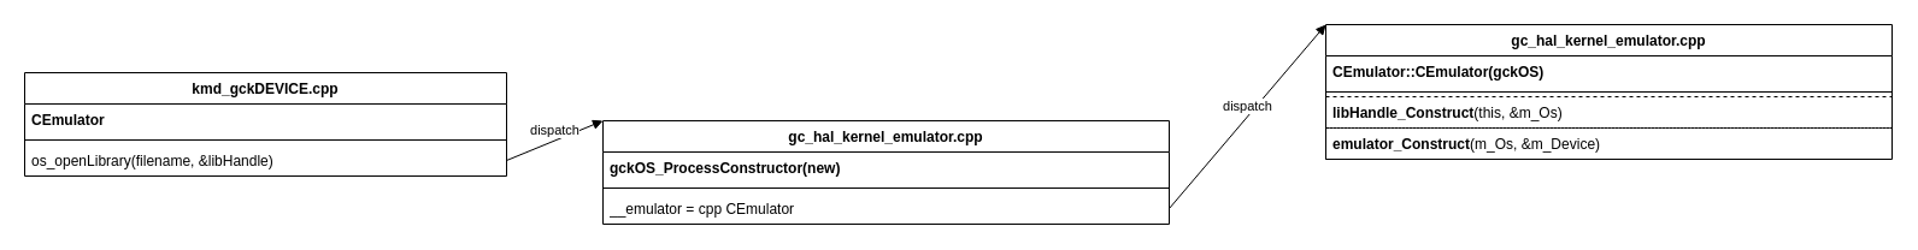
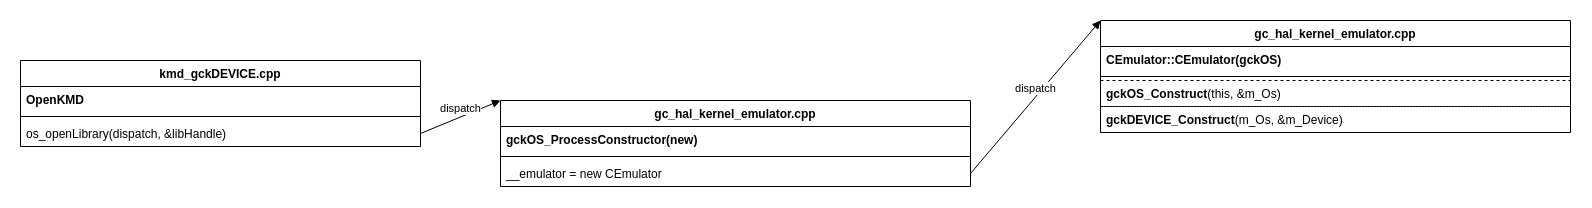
  <mxCell id="0" />
  <mxCell id="1" parent="0" />
  <mxCell id="2" value="kmd_gckDEVICE.cpp" style="swimlane;fontStyle=1;align=center;verticalAlign=top;childLayout=stackLayout;horizontal=1;startSize=26;horizontalStack=0;resizeParent=1;resizeParentMax=0;resizeLast=0;collapsible=1;marginBottom=0;whiteSpace=wrap;html=1;" vertex="1" parent="1"><mxGeometry x="20" y="60" width="400" height="86" as="geometry" /></mxCell>
- <mxCell id="3" value="&lt;span style=&quot;font-weight: 700; text-align: center;&quot;&gt;CEmulator&lt;/span&gt;" style="text;strokeColor=none;fillColor=none;align=left;verticalAlign=top;spacingLeft=4;spacingRight=4;overflow=hidden;rotatable=0;points=[[0,0.5],[1,0.5]];portConstraint=eastwest;whiteSpace=wrap;html=1;" vertex="1" parent="2"><mxGeometry y="26" width="400" height="26" as="geometry" /></mxCell>
+ <mxCell id="3" value="&lt;span style=&quot;font-weight: 700; text-align: center;&quot;&gt;OpenKMD&lt;/span&gt;" style="text;strokeColor=none;fillColor=none;align=left;verticalAlign=top;spacingLeft=4;spacingRight=4;overflow=hidden;rotatable=0;points=[[0,0.5],[1,0.5]];portConstraint=eastwest;whiteSpace=wrap;html=1;" vertex="1" parent="2"><mxGeometry y="26" width="400" height="26" as="geometry" /></mxCell>
  <mxCell id="4" value="" style="line;strokeWidth=1;fillColor=none;align=left;verticalAlign=middle;spacingTop=-1;spacingLeft=3;spacingRight=3;rotatable=0;labelPosition=right;points=[];portConstraint=eastwest;strokeColor=inherit;" vertex="1" parent="2"><mxGeometry y="52" width="400" height="8" as="geometry" /></mxCell>
- <mxCell id="5" value="os_openLibrary(filename, &amp;amp;libHandle)" style="text;strokeColor=none;fillColor=none;align=left;verticalAlign=top;spacingLeft=4;spacingRight=4;overflow=hidden;rotatable=0;points=[[0,0.5],[1,0.5]];portConstraint=eastwest;whiteSpace=wrap;html=1;" vertex="1" parent="2"><mxGeometry y="60" width="400" height="26" as="geometry" /></mxCell>
+ <mxCell id="5" value="os_openLibrary(dispatch, &amp;amp;libHandle)" style="text;strokeColor=none;fillColor=none;align=left;verticalAlign=top;spacingLeft=4;spacingRight=4;overflow=hidden;rotatable=0;points=[[0,0.5],[1,0.5]];portConstraint=eastwest;whiteSpace=wrap;html=1;" vertex="1" parent="2"><mxGeometry y="60" width="400" height="26" as="geometry" /></mxCell>
  <mxCell id="6" value="dispatch" style="html=1;verticalAlign=bottom;endArrow=block;curved=0;rounded=0;exitX=1;exitY=0.5;exitDx=0;exitDy=0;entryX=0;entryY=0;entryDx=0;entryDy=0;" edge="1" parent="1" source="5" target="7"><mxGeometry width="80" relative="1" as="geometry"><mxPoint x="470" y="46" as="sourcePoint" /><mxPoint x="550" y="46" as="targetPoint" /></mxGeometry></mxCell>
  <mxCell id="7" value="gc_hal_kernel_emulator.cpp" style="swimlane;fontStyle=1;align=center;verticalAlign=top;childLayout=stackLayout;horizontal=1;startSize=26;horizontalStack=0;resizeParent=1;resizeParentMax=0;resizeLast=0;collapsible=1;marginBottom=0;whiteSpace=wrap;html=1;" vertex="1" parent="1"><mxGeometry x="500" y="100" width="470" height="86" as="geometry" /></mxCell>
  <mxCell id="8" value="&lt;span style=&quot;font-weight: 700; text-align: center;&quot;&gt;gckOS_ProcessConstructor(new)&lt;/span&gt;" style="text;strokeColor=none;fillColor=none;align=left;verticalAlign=top;spacingLeft=4;spacingRight=4;overflow=hidden;rotatable=0;points=[[0,0.5],[1,0.5]];portConstraint=eastwest;whiteSpace=wrap;html=1;" vertex="1" parent="7"><mxGeometry y="26" width="470" height="26" as="geometry" /></mxCell>
  <mxCell id="9" value="" style="line;strokeWidth=1;fillColor=none;align=left;verticalAlign=middle;spacingTop=-1;spacingLeft=3;spacingRight=3;rotatable=0;labelPosition=right;points=[];portConstraint=eastwest;strokeColor=inherit;" vertex="1" parent="7"><mxGeometry y="52" width="470" height="8" as="geometry" /></mxCell>
- <mxCell id="10" value="__emulator = cpp CEmulator" style="text;strokeColor=none;fillColor=none;align=left;verticalAlign=top;spacingLeft=4;spacingRight=4;overflow=hidden;rotatable=0;points=[[0,0.5],[1,0.5]];portConstraint=eastwest;whiteSpace=wrap;html=1;" vertex="1" parent="7"><mxGeometry y="60" width="470" height="26" as="geometry" /></mxCell>
+ <mxCell id="10" value="__emulator = new CEmulator" style="text;strokeColor=none;fillColor=none;align=left;verticalAlign=top;spacingLeft=4;spacingRight=4;overflow=hidden;rotatable=0;points=[[0,0.5],[1,0.5]];portConstraint=eastwest;whiteSpace=wrap;html=1;" vertex="1" parent="7"><mxGeometry y="60" width="470" height="26" as="geometry" /></mxCell>
  <mxCell id="11" value="gc_hal_kernel_emulator.cpp" style="swimlane;fontStyle=1;align=center;verticalAlign=top;childLayout=stackLayout;horizontal=1;startSize=26;horizontalStack=0;resizeParent=1;resizeParentMax=0;resizeLast=0;collapsible=1;marginBottom=0;whiteSpace=wrap;html=1;" vertex="1" parent="1"><mxGeometry x="1100" y="20" width="470" height="112" as="geometry" /></mxCell>
  <mxCell id="12" value="&lt;span style=&quot;font-weight: 700; text-align: center;&quot;&gt;CEmulator::CEmulator(gckOS)&lt;/span&gt;" style="text;strokeColor=none;fillColor=none;align=left;verticalAlign=top;spacingLeft=4;spacingRight=4;overflow=hidden;rotatable=0;points=[[0,0.5],[1,0.5]];portConstraint=eastwest;whiteSpace=wrap;html=1;" vertex="1" parent="11"><mxGeometry y="26" width="470" height="26" as="geometry" /></mxCell>
  <mxCell id="13" value="" style="line;strokeWidth=1;fillColor=none;align=left;verticalAlign=middle;spacingTop=-1;spacingLeft=3;spacingRight=3;rotatable=0;labelPosition=right;points=[];portConstraint=eastwest;strokeColor=inherit;" vertex="1" parent="11"><mxGeometry y="52" width="470" height="8" as="geometry" /></mxCell>
- <mxCell id="14" value="&lt;b&gt;libHandle_Construct&lt;/b&gt;(this, &amp;amp;m_Os)" style="text;strokeColor=default;fillColor=none;align=left;verticalAlign=top;spacingLeft=4;spacingRight=4;overflow=hidden;rotatable=0;points=[[0,0.5],[1,0.5]];portConstraint=eastwest;whiteSpace=wrap;html=1;dashed=1;" vertex="1" parent="11"><mxGeometry y="60" width="470" height="26" as="geometry" /></mxCell>
- <mxCell id="15" value="&lt;b&gt;emulator_Construct&lt;/b&gt;(m_Os, &amp;amp;m_Device)" style="text;strokeColor=default;fillColor=none;align=left;verticalAlign=top;spacingLeft=4;spacingRight=4;overflow=hidden;rotatable=0;points=[[0,0.5],[1,0.5]];portConstraint=eastwest;whiteSpace=wrap;html=1;dashed=1;" vertex="1" parent="11"><mxGeometry y="86" width="470" height="26" as="geometry" /></mxCell>
+ <mxCell id="14" value="&lt;b&gt;gckOS_Construct&lt;/b&gt;(this, &amp;amp;m_Os)" style="text;strokeColor=default;fillColor=none;align=left;verticalAlign=top;spacingLeft=4;spacingRight=4;overflow=hidden;rotatable=0;points=[[0,0.5],[1,0.5]];portConstraint=eastwest;whiteSpace=wrap;html=1;dashed=1;" vertex="1" parent="11"><mxGeometry y="60" width="470" height="26" as="geometry" /></mxCell>
+ <mxCell id="15" value="&lt;b&gt;gckDEVICE_Construct&lt;/b&gt;(m_Os, &amp;amp;m_Device)" style="text;strokeColor=default;fillColor=none;align=left;verticalAlign=top;spacingLeft=4;spacingRight=4;overflow=hidden;rotatable=0;points=[[0,0.5],[1,0.5]];portConstraint=eastwest;whiteSpace=wrap;html=1;dashed=1;" vertex="1" parent="11"><mxGeometry y="86" width="470" height="26" as="geometry" /></mxCell>
  <mxCell id="16" value="dispatch" style="html=1;verticalAlign=bottom;endArrow=block;curved=0;rounded=0;exitX=1;exitY=0.5;exitDx=0;exitDy=0;entryX=0;entryY=0;entryDx=0;entryDy=0;" edge="1" parent="1" source="10" target="11"><mxGeometry width="80" relative="1" as="geometry"><mxPoint x="430" y="143" as="sourcePoint" /><mxPoint x="540" y="80" as="targetPoint" /></mxGeometry></mxCell>
